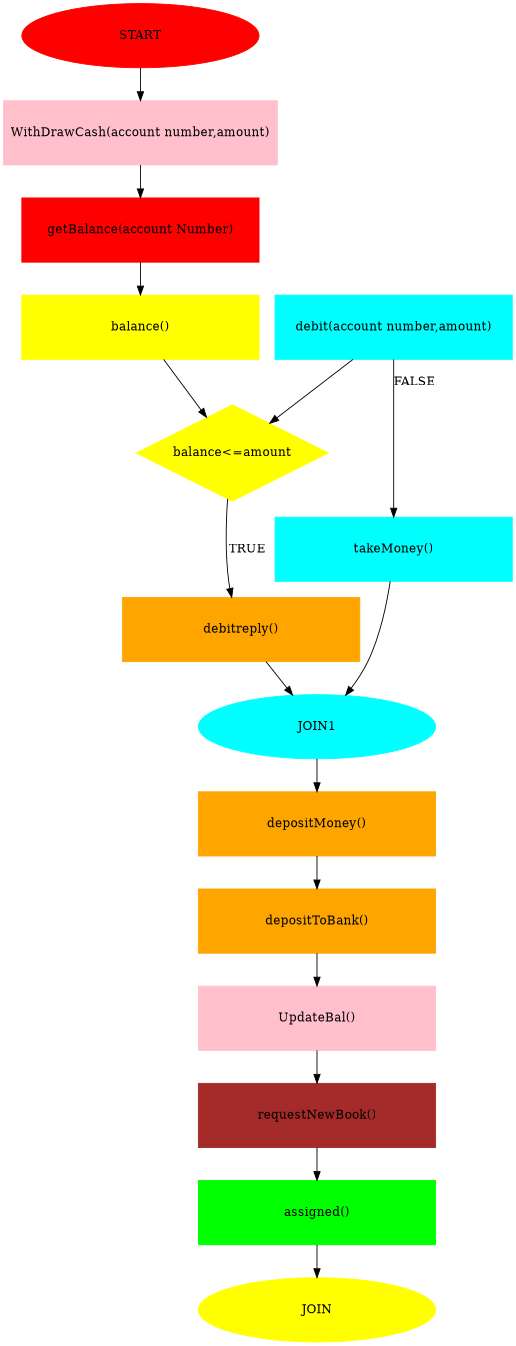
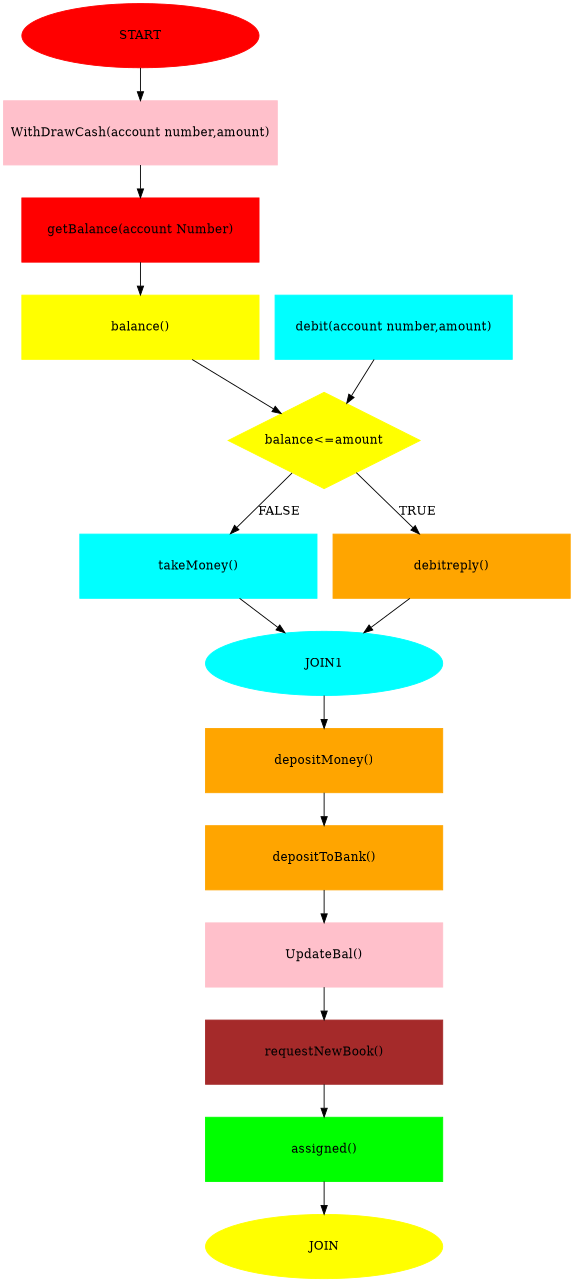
  digraph {
    node [color=yellow style=filled shape=box]
    n1 [color=red height=1.0 label=START width=3.7 shape=""]
    n2 [color=pink height=1.0 label="WithDrawCash(account number,amount)" width=3.7]
    n3 [color=red height=1.0 label="getBalance(account Number)" width=3.7]
    n4 [height=1.0 label="balance()" width=3.7]
    n5 [height=1.5 label="balance<=amount" shape=diamond width=2.5]
    n6 [color=cyan height=1.0 label="debit(account number,amount)" width=3.7]
    n7 [color=cyan height=1.0 label="takeMoney()" width=3.7]
    n8 [color=orange height=1.0 label="debitreply()" width=3.7]
    n9 [color=cyan height=1.0 label=JOIN1 width=3.7 shape=""]
    n10 [color=orange height=1.0 label="depositMoney()" width=3.7]
    n11 [color=orange height=1.0 label="depositToBank()" width=3.7]
    n12 [color=pink height=1.0 label="UpdateBal()" width=3.7]
    n13 [color=brown height=1.0 label="requestNewBook()" width=3.7]
    n14 [color=green height=1.0 label="assigned()" width=3.7]
    n15 [height=1.0 label=JOIN width=3.7 shape=""]
    n1 -> n2
    n2 -> n3
    n3 -> n4
    n4 -> n5
-   n6 -> n7 [label=FALSE]
+   n5 -> n7 [label=FALSE]
    n5 -> n8 [label=TRUE]
    n6 -> n5
    n7 -> n9
    n8 -> n9
    n9 -> n10
    n10 -> n11
    n11 -> n12
    n12 -> n13
    n13 -> n14
    n14 -> n15
  }
